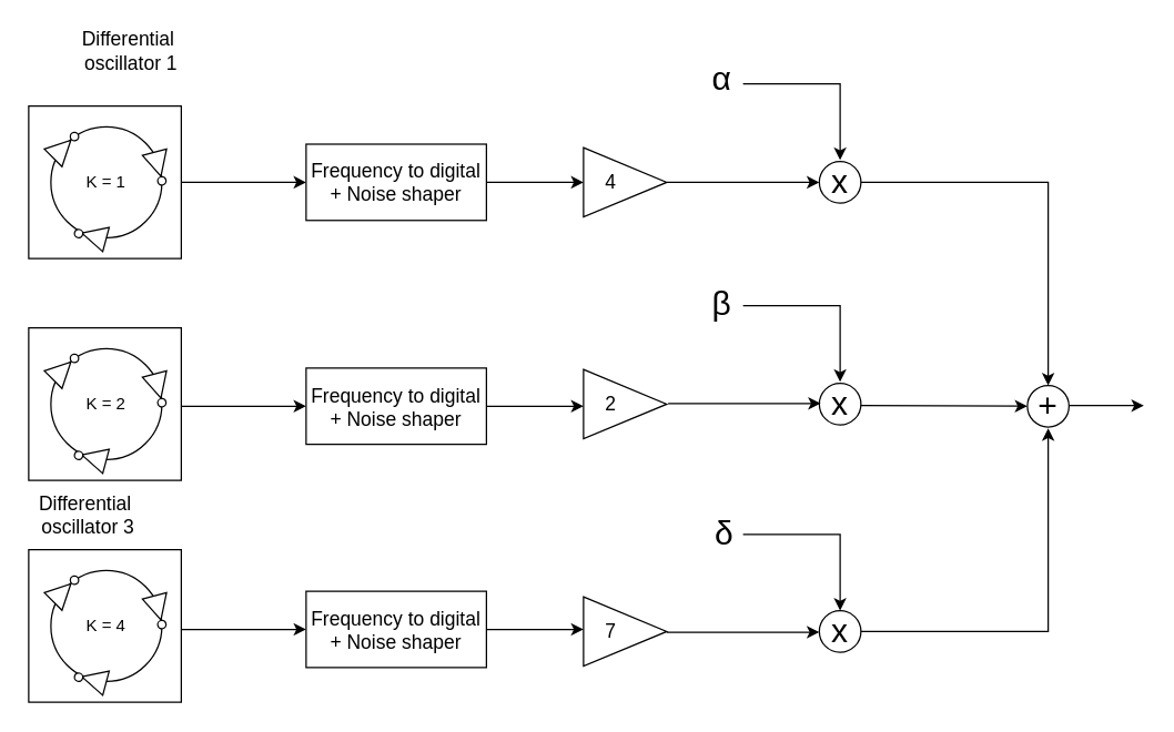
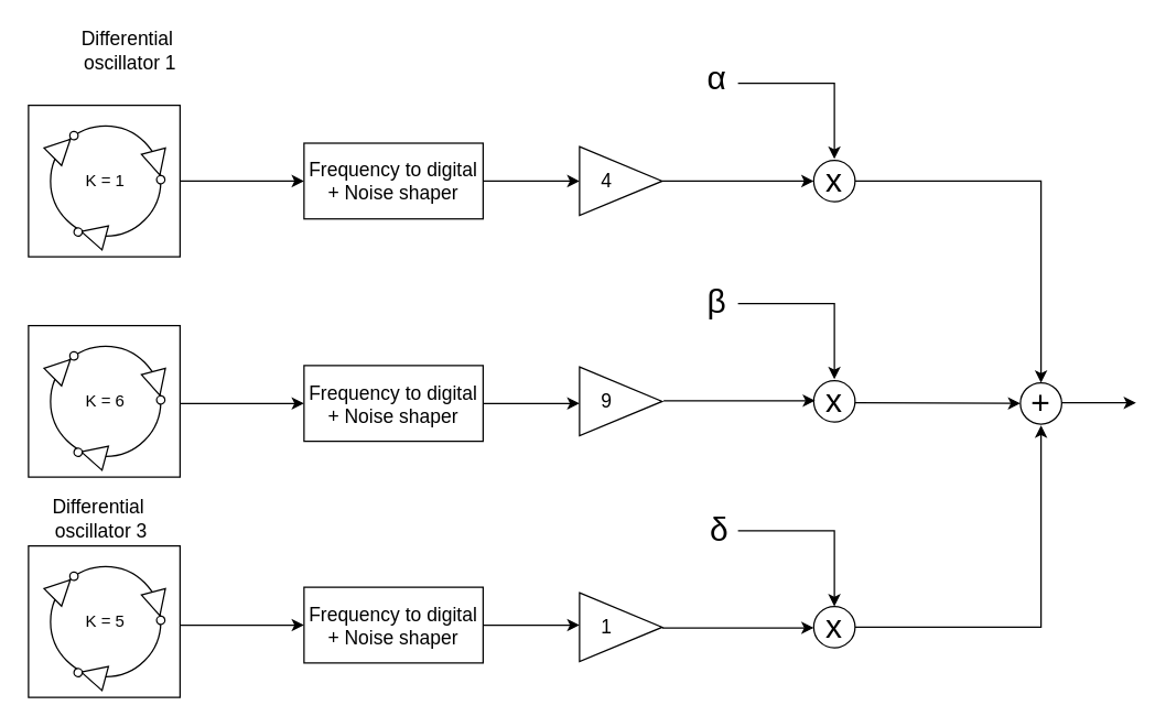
  <mxCell id="0" />
  <mxCell id="1" parent="0" />
  <mxCell id="2" value="" style="rounded=0;whiteSpace=wrap;html=1;" parent="1" vertex="1"><mxGeometry x="20" y="75.996" width="110" height="110" as="geometry" /></mxCell>
  <mxCell id="3" value="" style="ellipse;whiteSpace=wrap;html=1;aspect=fixed;rotation=-135;" parent="1" vertex="1"><mxGeometry x="36" y="90.996" width="80" height="80" as="geometry" /></mxCell>
  <mxCell id="4" value="" style="group;rotation=-165;" parent="1" vertex="1" connectable="0"><mxGeometry x="52" y="159.996" width="24" height="18" as="geometry" /></mxCell>
  <mxCell id="5" value="" style="triangle;whiteSpace=wrap;html=1;rotation=-165;" parent="4" vertex="1"><mxGeometry x="6" y="1" width="18" height="18" as="geometry" /></mxCell>
  <mxCell id="6" value="" style="ellipse;whiteSpace=wrap;html=1;aspect=fixed;rotation=-165;" parent="4" vertex="1"><mxGeometry x="1" y="5" width="6" height="6" as="geometry" /></mxCell>
  <mxCell id="7" value="" style="triangle;whiteSpace=wrap;html=1;rotation=-45;" parent="1" vertex="1"><mxGeometry x="35" y="97.996" width="18" height="18" as="geometry" /></mxCell>
  <mxCell id="8" value="" style="ellipse;whiteSpace=wrap;html=1;aspect=fixed;rotation=-186;" parent="1" vertex="1"><mxGeometry x="50" y="94.996" width="6" height="6" as="geometry" /></mxCell>
  <mxCell id="9" value="" style="group;rotation=-285;" parent="1" vertex="1" connectable="0"><mxGeometry x="101" y="111.996" width="24" height="18" as="geometry" /></mxCell>
  <mxCell id="10" value="" style="triangle;whiteSpace=wrap;html=1;rotation=-285;" parent="9" vertex="1"><mxGeometry x="3" y="-3" width="18" height="18" as="geometry" /></mxCell>
  <mxCell id="11" value="" style="ellipse;whiteSpace=wrap;html=1;aspect=fixed;rotation=-285;" parent="9" vertex="1"><mxGeometry x="12" y="15" width="6" height="6" as="geometry" /></mxCell>
  <mxCell id="12" value="&lt;font style=&quot;font-size: 14px;&quot;&gt;Differential&amp;nbsp; oscillator 1&lt;/font&gt;" style="text;html=1;align=center;verticalAlign=middle;whiteSpace=wrap;rounded=0;" parent="1" vertex="1"><mxGeometry x="52" y="21" width="84" height="30" as="geometry" /></mxCell>
  <mxCell id="13" value="K = 1" style="text;html=1;align=center;verticalAlign=middle;whiteSpace=wrap;rounded=0;" parent="1" vertex="1"><mxGeometry x="46" y="116" width="60" height="30" as="geometry" /></mxCell>
  <mxCell id="14" value="" style="rounded=0;whiteSpace=wrap;html=1;" parent="1" vertex="1"><mxGeometry x="20" y="235.996" width="110" height="110" as="geometry" /></mxCell>
  <mxCell id="15" value="" style="ellipse;whiteSpace=wrap;html=1;aspect=fixed;rotation=-135;" parent="1" vertex="1"><mxGeometry x="36" y="250.996" width="80" height="80" as="geometry" /></mxCell>
  <mxCell id="16" value="" style="group;rotation=-165;" parent="1" vertex="1" connectable="0"><mxGeometry x="52" y="319.996" width="24" height="18" as="geometry" /></mxCell>
  <mxCell id="17" value="" style="triangle;whiteSpace=wrap;html=1;rotation=-165;" parent="16" vertex="1"><mxGeometry x="6" y="1" width="18" height="18" as="geometry" /></mxCell>
  <mxCell id="18" value="" style="ellipse;whiteSpace=wrap;html=1;aspect=fixed;rotation=-165;" parent="16" vertex="1"><mxGeometry x="1" y="5" width="6" height="6" as="geometry" /></mxCell>
  <mxCell id="19" value="" style="triangle;whiteSpace=wrap;html=1;rotation=-45;" parent="1" vertex="1"><mxGeometry x="35" y="257.996" width="18" height="18" as="geometry" /></mxCell>
  <mxCell id="20" value="" style="ellipse;whiteSpace=wrap;html=1;aspect=fixed;rotation=-186;" parent="1" vertex="1"><mxGeometry x="50" y="254.996" width="6" height="6" as="geometry" /></mxCell>
  <mxCell id="21" value="" style="group;rotation=-285;" parent="1" vertex="1" connectable="0"><mxGeometry x="101" y="271.996" width="24" height="18" as="geometry" /></mxCell>
  <mxCell id="22" value="" style="triangle;whiteSpace=wrap;html=1;rotation=-285;" parent="21" vertex="1"><mxGeometry x="3" y="-3" width="18" height="18" as="geometry" /></mxCell>
  <mxCell id="23" value="" style="ellipse;whiteSpace=wrap;html=1;aspect=fixed;rotation=-285;" parent="21" vertex="1"><mxGeometry x="12" y="15" width="6" height="6" as="geometry" /></mxCell>
- <mxCell id="24" value="K = 2" style="text;html=1;align=center;verticalAlign=middle;whiteSpace=wrap;rounded=0;" parent="1" vertex="1"><mxGeometry x="46" y="276" width="60" height="30" as="geometry" /></mxCell>
+ <mxCell id="24" value="K = 6" style="text;html=1;align=center;verticalAlign=middle;whiteSpace=wrap;rounded=0;" parent="1" vertex="1"><mxGeometry x="46" y="276" width="60" height="30" as="geometry" /></mxCell>
  <mxCell id="25" value="" style="rounded=0;whiteSpace=wrap;html=1;" parent="1" vertex="1"><mxGeometry x="20" y="395.996" width="110" height="110" as="geometry" /></mxCell>
  <mxCell id="26" value="" style="ellipse;whiteSpace=wrap;html=1;aspect=fixed;rotation=-135;" parent="1" vertex="1"><mxGeometry x="36" y="410.996" width="80" height="80" as="geometry" /></mxCell>
  <mxCell id="27" value="" style="group;rotation=-165;" parent="1" vertex="1" connectable="0"><mxGeometry x="52" y="479.996" width="24" height="18" as="geometry" /></mxCell>
  <mxCell id="28" value="" style="triangle;whiteSpace=wrap;html=1;rotation=-165;" parent="27" vertex="1"><mxGeometry x="6" y="1" width="18" height="18" as="geometry" /></mxCell>
  <mxCell id="29" value="" style="ellipse;whiteSpace=wrap;html=1;aspect=fixed;rotation=-165;" parent="27" vertex="1"><mxGeometry x="1" y="5" width="6" height="6" as="geometry" /></mxCell>
  <mxCell id="30" value="" style="triangle;whiteSpace=wrap;html=1;rotation=-45;" parent="1" vertex="1"><mxGeometry x="35" y="417.996" width="18" height="18" as="geometry" /></mxCell>
  <mxCell id="31" value="" style="ellipse;whiteSpace=wrap;html=1;aspect=fixed;rotation=-186;" parent="1" vertex="1"><mxGeometry x="50" y="414.996" width="6" height="6" as="geometry" /></mxCell>
  <mxCell id="32" value="" style="group;rotation=-285;" parent="1" vertex="1" connectable="0"><mxGeometry x="101" y="431.996" width="24" height="18" as="geometry" /></mxCell>
  <mxCell id="33" value="" style="triangle;whiteSpace=wrap;html=1;rotation=-285;" parent="32" vertex="1"><mxGeometry x="3" y="-3" width="18" height="18" as="geometry" /></mxCell>
  <mxCell id="34" value="" style="ellipse;whiteSpace=wrap;html=1;aspect=fixed;rotation=-285;" parent="32" vertex="1"><mxGeometry x="12" y="15" width="6" height="6" as="geometry" /></mxCell>
- <mxCell id="35" value="&lt;font style=&quot;font-size: 14px;&quot;&gt;Differential&amp;nbsp; oscillator 3&lt;/font&gt;" style="text;html=1;align=center;verticalAlign=middle;whiteSpace=wrap;rounded=0;" parent="1" vertex="1"><mxGeometry x="26" y="356" width="74" height="30" as="geometry" /></mxCell>
- <mxCell id="36" value="K = 4" style="text;html=1;align=center;verticalAlign=middle;whiteSpace=wrap;rounded=0;" parent="1" vertex="1"><mxGeometry x="46" y="436" width="60" height="30" as="geometry" /></mxCell>
+ <mxCell id="35" value="&lt;font style=&quot;font-size: 14px;&quot;&gt;Differential&amp;nbsp; oscillator 3&lt;/font&gt;" style="text;html=1;align=center;verticalAlign=middle;whiteSpace=wrap;rounded=0;" parent="1" vertex="1"><mxGeometry x="36" y="361" width="74" height="30" as="geometry" /></mxCell>
+ <mxCell id="36" value="K = 5" style="text;html=1;align=center;verticalAlign=middle;whiteSpace=wrap;rounded=0;" parent="1" vertex="1"><mxGeometry x="46" y="436" width="60" height="30" as="geometry" /></mxCell>
  <mxCell id="37" value="&lt;font style=&quot;font-size: 14px;&quot;&gt;Frequency to digital + Noise shaper&lt;/font&gt;" style="rounded=0;whiteSpace=wrap;html=1;" parent="1" vertex="1"><mxGeometry x="220" y="103.5" width="130" height="55" as="geometry" /></mxCell>
  <mxCell id="38" value="" style="endArrow=classic;html=1;rounded=0;exitX=1;exitY=0.5;exitDx=0;exitDy=0;entryX=0;entryY=0.5;entryDx=0;entryDy=0;" parent="1" source="2" target="37" edge="1"><mxGeometry width="50" height="50" relative="1" as="geometry"><mxPoint x="130" y="241" as="sourcePoint" /><mxPoint x="180" y="191" as="targetPoint" /></mxGeometry></mxCell>
  <mxCell id="39" value="" style="triangle;whiteSpace=wrap;html=1;" parent="1" vertex="1"><mxGeometry x="420" y="106" width="60" height="50" as="geometry" /></mxCell>
  <mxCell id="40" value="" style="endArrow=classic;html=1;rounded=0;exitX=1;exitY=0.5;exitDx=0;exitDy=0;entryX=0;entryY=0.5;entryDx=0;entryDy=0;" parent="1" source="37" target="39" edge="1"><mxGeometry width="50" height="50" relative="1" as="geometry"><mxPoint x="390" y="236" as="sourcePoint" /><mxPoint x="440" y="186" as="targetPoint" /></mxGeometry></mxCell>
  <mxCell id="41" value="&lt;font style=&quot;font-size: 14px;&quot;&gt;4&lt;/font&gt;" style="text;html=1;align=center;verticalAlign=middle;whiteSpace=wrap;rounded=0;" parent="1" vertex="1"><mxGeometry x="410" y="116" width="60" height="30" as="geometry" /></mxCell>
  <mxCell id="42" value="" style="triangle;whiteSpace=wrap;html=1;" parent="1" vertex="1"><mxGeometry x="420" y="266" width="60" height="50" as="geometry" /></mxCell>
- <mxCell id="43" value="&lt;font style=&quot;font-size: 14px;&quot;&gt;2&lt;/font&gt;" style="text;html=1;align=center;verticalAlign=middle;whiteSpace=wrap;rounded=0;" parent="1" vertex="1"><mxGeometry x="410" y="276" width="60" height="30" as="geometry" /></mxCell>
+ <mxCell id="43" value="&lt;font style=&quot;font-size: 14px;&quot;&gt;9&lt;/font&gt;" style="text;html=1;align=center;verticalAlign=middle;whiteSpace=wrap;rounded=0;" parent="1" vertex="1"><mxGeometry x="410" y="276" width="60" height="30" as="geometry" /></mxCell>
  <mxCell id="44" value="" style="triangle;whiteSpace=wrap;html=1;" parent="1" vertex="1"><mxGeometry x="420" y="430" width="60" height="50" as="geometry" /></mxCell>
- <mxCell id="45" value="&lt;font style=&quot;font-size: 14px;&quot;&gt;7&lt;/font&gt;" style="text;html=1;align=center;verticalAlign=middle;whiteSpace=wrap;rounded=0;" parent="1" vertex="1"><mxGeometry x="410" y="440" width="60" height="30" as="geometry" /></mxCell>
+ <mxCell id="45" value="&lt;font style=&quot;font-size: 14px;&quot;&gt;1&lt;/font&gt;" style="text;html=1;align=center;verticalAlign=middle;whiteSpace=wrap;rounded=0;" parent="1" vertex="1"><mxGeometry x="410" y="440" width="60" height="30" as="geometry" /></mxCell>
  <mxCell id="46" value="&lt;h1 id=&quot;gen-h1-1-00000001&quot; class=&quot;navigable-headline&quot;&gt;&lt;span style=&quot;font-weight: 400;&quot;&gt;x&lt;/span&gt;&lt;/h1&gt;" style="ellipse;whiteSpace=wrap;html=1;aspect=fixed;" vertex="1" parent="1"><mxGeometry x="590" y="276" width="30" height="30" as="geometry" /></mxCell>
  <mxCell id="47" value="" style="endArrow=classic;html=1;rounded=0;exitX=1;exitY=0.5;exitDx=0;exitDy=0;entryX=0;entryY=0.5;entryDx=0;entryDy=0;" edge="1" parent="1" source="39"><mxGeometry width="50" height="50" relative="1" as="geometry"><mxPoint x="480" y="301" as="sourcePoint" /><mxPoint x="590" y="131" as="targetPoint" /></mxGeometry></mxCell>
  <mxCell id="48" value="" style="endArrow=classic;html=1;rounded=0;entryX=0.5;entryY=0;entryDx=0;entryDy=0;" edge="1" parent="1"><mxGeometry width="50" height="50" relative="1" as="geometry"><mxPoint x="535" y="60" as="sourcePoint" /><mxPoint x="605" y="115" as="targetPoint" /><Array as="points"><mxPoint x="605" y="60" /></Array></mxGeometry></mxCell>
  <mxCell id="49" value="" style="endArrow=classic;html=1;rounded=0;entryX=0.5;entryY=0;entryDx=0;entryDy=0;" edge="1" parent="1"><mxGeometry width="50" height="50" relative="1" as="geometry"><mxPoint x="535" y="220" as="sourcePoint" /><mxPoint x="605" y="275" as="targetPoint" /><Array as="points"><mxPoint x="605" y="220" /></Array></mxGeometry></mxCell>
  <mxCell id="50" value="" style="endArrow=classic;html=1;rounded=0;entryX=0.5;entryY=0;entryDx=0;entryDy=0;" edge="1" parent="1"><mxGeometry width="50" height="50" relative="1" as="geometry"><mxPoint x="535" y="385" as="sourcePoint" /><mxPoint x="605" y="440" as="targetPoint" /><Array as="points"><mxPoint x="605" y="385" /></Array></mxGeometry></mxCell>
  <mxCell id="51" value="&lt;h1 style=&quot;text-align: center;&quot; class=&quot;navigable-headline&quot; id=&quot;gen-h1-1-00000001&quot;&gt;&lt;span style=&quot;font-weight: normal;&quot;&gt;δ&lt;/span&gt;&lt;/h1&gt;" style="text;whiteSpace=wrap;html=1;" vertex="1" parent="1"><mxGeometry x="513" y="348" width="20" height="40" as="geometry" /></mxCell>
  <mxCell id="52" value="" style="endArrow=classic;html=1;rounded=0;exitX=1;exitY=0.5;exitDx=0;exitDy=0;entryX=0;entryY=0.5;entryDx=0;entryDy=0;" edge="1" parent="1"><mxGeometry width="50" height="50" relative="1" as="geometry"><mxPoint x="481" y="290.5" as="sourcePoint" /><mxPoint x="591" y="290.5" as="targetPoint" /></mxGeometry></mxCell>
  <mxCell id="53" value="" style="endArrow=classic;html=1;rounded=0;exitX=1;exitY=0.5;exitDx=0;exitDy=0;entryX=0;entryY=0.5;entryDx=0;entryDy=0;" edge="1" parent="1"><mxGeometry width="50" height="50" relative="1" as="geometry"><mxPoint x="480" y="455.5" as="sourcePoint" /><mxPoint x="590" y="455.5" as="targetPoint" /></mxGeometry></mxCell>
  <mxCell id="54" value="" style="endArrow=classic;html=1;rounded=0;exitX=1;exitY=0.5;exitDx=0;exitDy=0;entryX=0.5;entryY=0;entryDx=0;entryDy=0;" edge="1" parent="1" source="66" target="67"><mxGeometry width="50" height="50" relative="1" as="geometry"><mxPoint x="640" y="131" as="sourcePoint" /><mxPoint x="751" y="266" as="targetPoint" /><Array as="points"><mxPoint x="755" y="131" /></Array></mxGeometry></mxCell>
  <mxCell id="55" value="" style="endArrow=classic;html=1;rounded=0;entryX=0.5;entryY=1;entryDx=0;entryDy=0;exitX=1;exitY=0.5;exitDx=0;exitDy=0;" edge="1" parent="1" source="65"><mxGeometry width="50" height="50" relative="1" as="geometry"><mxPoint x="644" y="448.5" as="sourcePoint" /><mxPoint x="755" y="308.5" as="targetPoint" /><Array as="points"><mxPoint x="755" y="455" /></Array></mxGeometry></mxCell>
  <mxCell id="56" value="" style="endArrow=classic;html=1;rounded=0;" edge="1" parent="1"><mxGeometry width="50" height="50" relative="1" as="geometry"><mxPoint x="770" y="292.08" as="sourcePoint" /><mxPoint x="824" y="292.08" as="targetPoint" /></mxGeometry></mxCell>
  <mxCell id="57" value="&lt;h1 style=&quot;text-align: center;&quot; class=&quot;navigable-headline&quot; id=&quot;gen-h1-1-00000001&quot;&gt;&lt;span style=&quot;font-weight: normal;&quot; class=&quot;code char&quot;&gt;β&lt;/span&gt;&lt;/h1&gt;" style="text;whiteSpace=wrap;html=1;" vertex="1" parent="1"><mxGeometry x="511" y="182" width="20" height="40" as="geometry" /></mxCell>
  <mxCell id="58" value="&lt;h1 id=&quot;gen-h1-1-00000001&quot; class=&quot;navigable-headline&quot;&gt;&lt;span style=&quot;font-weight: normal;&quot; class=&quot;code char&quot;&gt;α&lt;/span&gt;&lt;/h1&gt;" style="text;whiteSpace=wrap;html=1;" vertex="1" parent="1"><mxGeometry x="511" y="20" width="20" height="40" as="geometry" /></mxCell>
  <mxCell id="59" value="&lt;font style=&quot;font-size: 14px;&quot;&gt;Frequency to digital + Noise shaper&lt;/font&gt;" style="rounded=0;whiteSpace=wrap;html=1;" vertex="1" parent="1"><mxGeometry x="220" y="265" width="130" height="55" as="geometry" /></mxCell>
  <mxCell id="60" value="" style="endArrow=classic;html=1;rounded=0;exitX=1;exitY=0.5;exitDx=0;exitDy=0;entryX=0;entryY=0.5;entryDx=0;entryDy=0;" edge="1" parent="1" target="59"><mxGeometry width="50" height="50" relative="1" as="geometry"><mxPoint x="130" y="292.5" as="sourcePoint" /><mxPoint x="180" y="352.5" as="targetPoint" /></mxGeometry></mxCell>
  <mxCell id="61" value="" style="endArrow=classic;html=1;rounded=0;exitX=1;exitY=0.5;exitDx=0;exitDy=0;entryX=0;entryY=0.5;entryDx=0;entryDy=0;" edge="1" parent="1" source="59"><mxGeometry width="50" height="50" relative="1" as="geometry"><mxPoint x="390" y="397.5" as="sourcePoint" /><mxPoint x="420" y="292.5" as="targetPoint" /></mxGeometry></mxCell>
  <mxCell id="62" value="&lt;font style=&quot;font-size: 14px;&quot;&gt;Frequency to digital + Noise shaper&lt;/font&gt;" style="rounded=0;whiteSpace=wrap;html=1;" vertex="1" parent="1"><mxGeometry x="220" y="426" width="130" height="55" as="geometry" /></mxCell>
  <mxCell id="63" value="" style="endArrow=classic;html=1;rounded=0;exitX=1;exitY=0.5;exitDx=0;exitDy=0;entryX=0;entryY=0.5;entryDx=0;entryDy=0;" edge="1" parent="1" target="62"><mxGeometry width="50" height="50" relative="1" as="geometry"><mxPoint x="130" y="453.5" as="sourcePoint" /><mxPoint x="180" y="513.5" as="targetPoint" /></mxGeometry></mxCell>
  <mxCell id="64" value="" style="endArrow=classic;html=1;rounded=0;exitX=1;exitY=0.5;exitDx=0;exitDy=0;entryX=0;entryY=0.5;entryDx=0;entryDy=0;" edge="1" parent="1" source="62"><mxGeometry width="50" height="50" relative="1" as="geometry"><mxPoint x="390" y="558.5" as="sourcePoint" /><mxPoint x="420" y="453.5" as="targetPoint" /></mxGeometry></mxCell>
  <mxCell id="65" value="&lt;h1 id=&quot;gen-h1-1-00000001&quot; class=&quot;navigable-headline&quot;&gt;&lt;span style=&quot;font-weight: 400;&quot;&gt;x&lt;/span&gt;&lt;/h1&gt;" style="ellipse;whiteSpace=wrap;html=1;aspect=fixed;" vertex="1" parent="1"><mxGeometry x="590" y="440" width="30" height="30" as="geometry" /></mxCell>
  <mxCell id="66" value="&lt;h1 id=&quot;gen-h1-1-00000001&quot; class=&quot;navigable-headline&quot;&gt;&lt;span style=&quot;font-weight: 400;&quot;&gt;x&lt;/span&gt;&lt;/h1&gt;" style="ellipse;whiteSpace=wrap;html=1;aspect=fixed;" vertex="1" parent="1"><mxGeometry x="590" y="116" width="30" height="30" as="geometry" /></mxCell>
  <mxCell id="67" value="&lt;h1 id=&quot;gen-h1-1-00000001&quot; class=&quot;navigable-headline&quot;&gt;&lt;span style=&quot;font-weight: 400;&quot;&gt;+&lt;/span&gt;&lt;/h1&gt;" style="ellipse;whiteSpace=wrap;html=1;aspect=fixed;" vertex="1" parent="1"><mxGeometry x="740" y="277.5" width="30" height="30" as="geometry" /></mxCell>
  <mxCell id="68" value="" style="endArrow=classic;html=1;rounded=0;entryX=0;entryY=0.5;entryDx=0;entryDy=0;" edge="1" parent="1" target="67"><mxGeometry width="50" height="50" relative="1" as="geometry"><mxPoint x="620" y="292.08" as="sourcePoint" /><mxPoint x="674" y="292.08" as="targetPoint" /></mxGeometry></mxCell>
